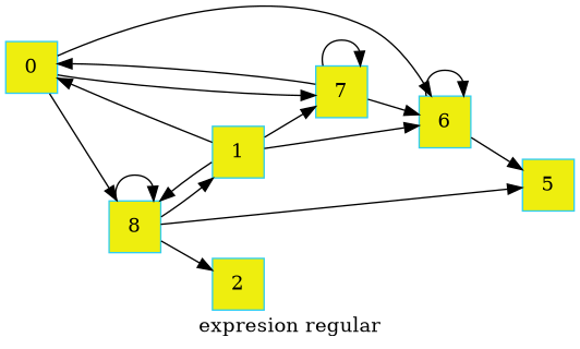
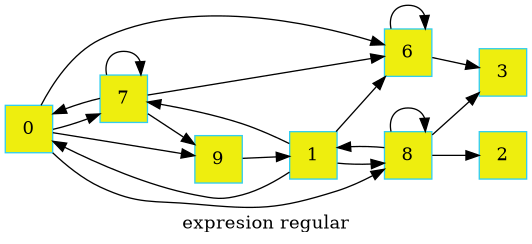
  digraph {
    label="expresion regular"
    rankdir=LR
    node [color="#31CEF0" fillcolor="#EEEEE" shape=square style=filled]
    n1 [label=0]
    1
    6
    7
    8
-   3 [label=5]
+   9
+   3
    2
    n1 -> 6
    n1 -> 7
    n1 -> 8
+   n1 -> 9
    1 -> n1
    1 -> 6
    1 -> 7
    1 -> 8
    6 -> 6
    6 -> 3
    7 -> n1
    7 -> 6
    7 -> 7
+   7 -> 9
    8 -> 1
    8 -> 8
    8 -> 3
    8 -> 2
+   9 -> 1
  }
